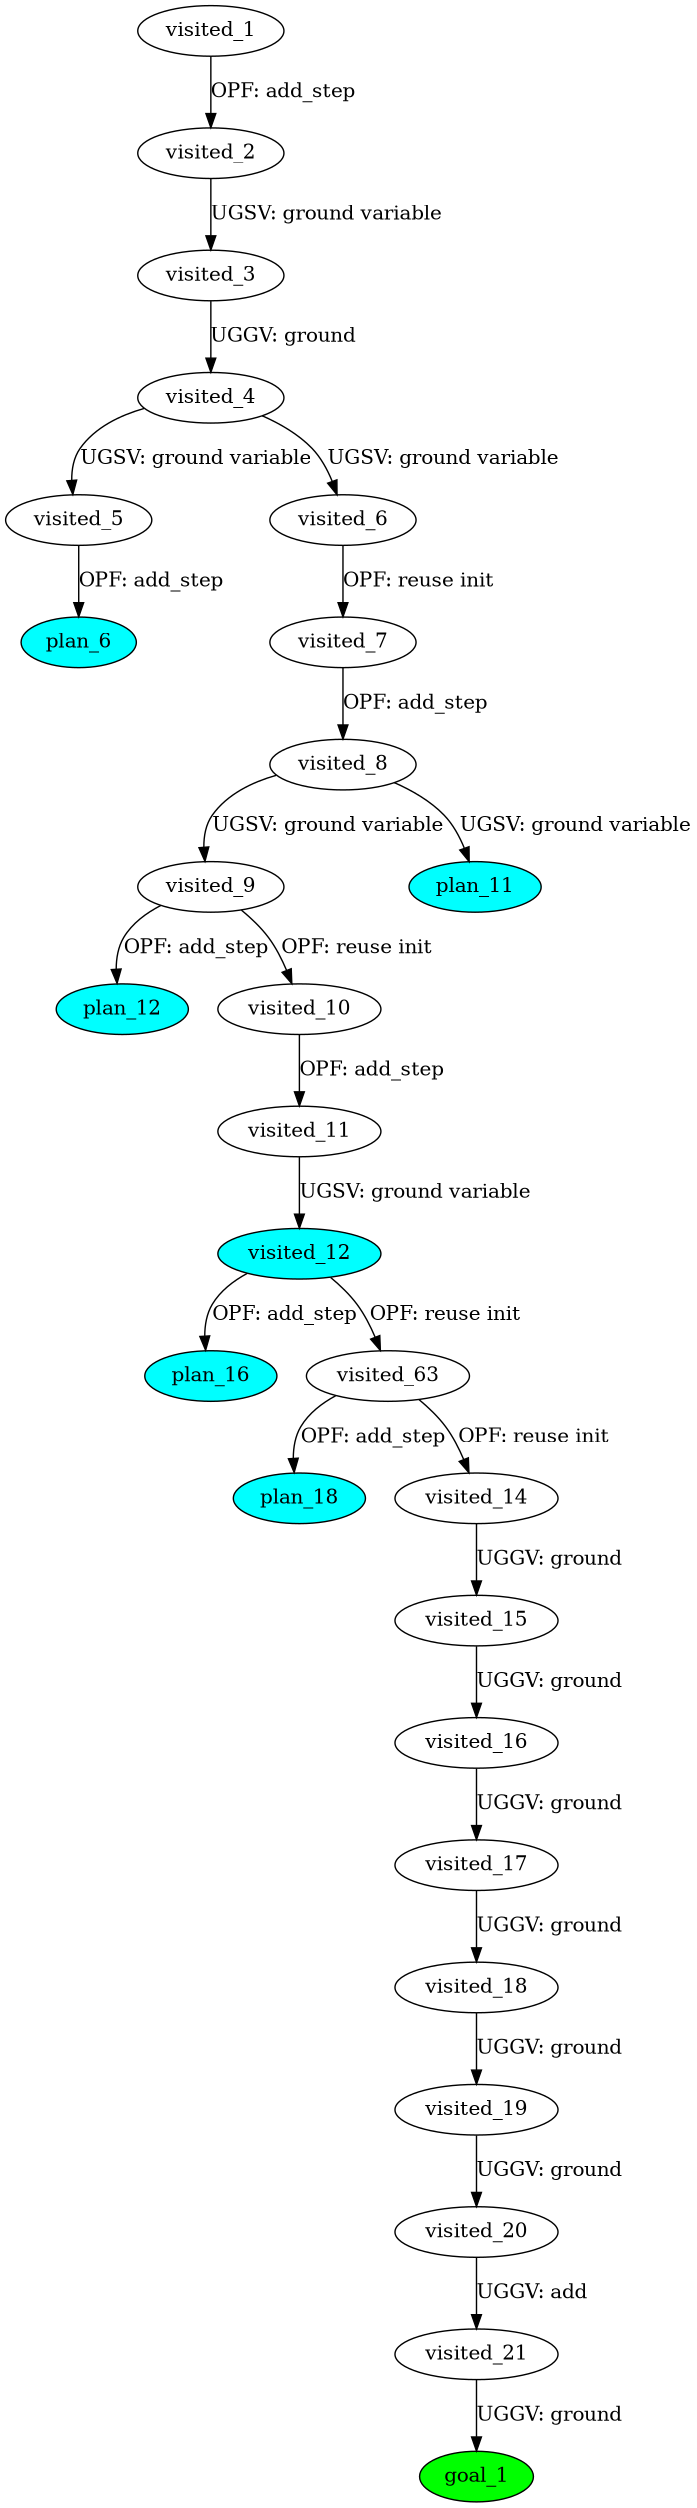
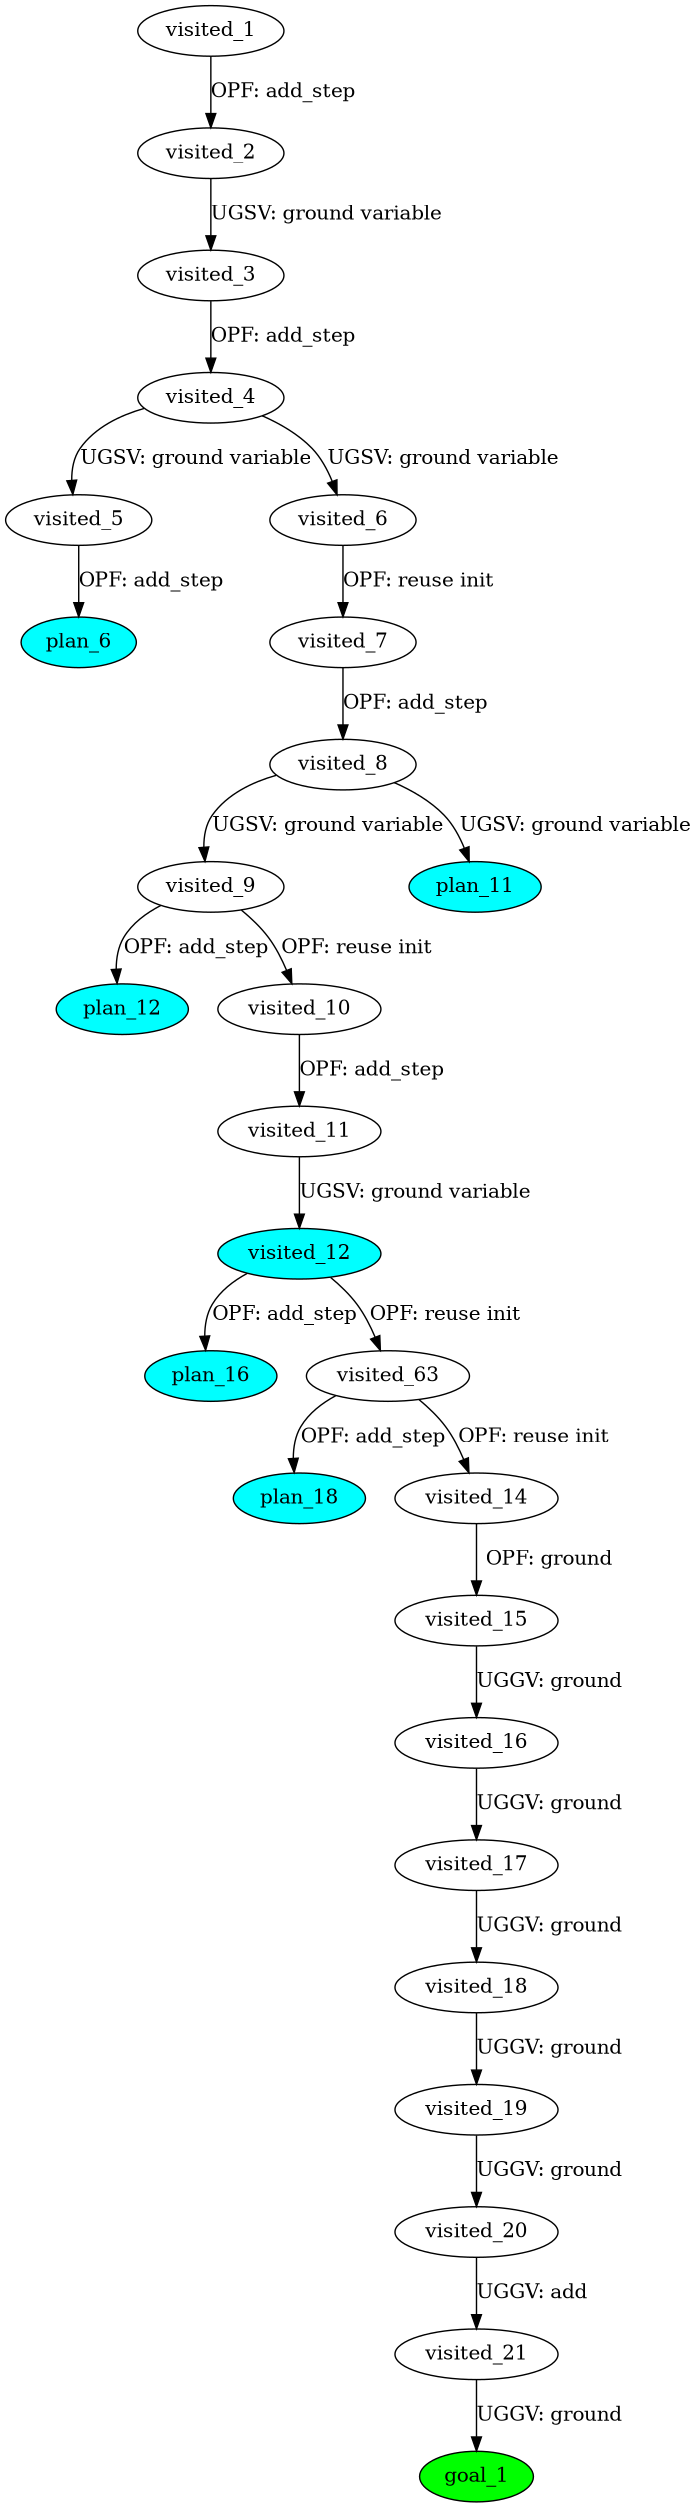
  digraph {
    node [fillcolor=white style=filled]
    n1 [label=visited_1]
    n2 [label=visited_2]
    n3 [label=visited_3]
    n4 [label=visited_4]
    n5 [label=visited_5]
    n6 [label=visited_6]
    n7 [fillcolor=cyan label=plan_6]
    n8 [label=visited_7]
    n9 [label=visited_8]
    n10 [label=visited_9]
    n11 [fillcolor=cyan label=plan_11]
    n12 [fillcolor=cyan label=plan_12]
    n13 [label=visited_10]
    n14 [label=visited_11]
    n15 [fillcolor=cyan label=visited_12]
    n16 [fillcolor=cyan label=plan_16]
    n17 [label=visited_63]
    n18 [fillcolor=cyan label=plan_18]
    n19 [label=visited_14]
    n20 [label=visited_15]
    n21 [label=visited_16]
    n22 [label=visited_17]
    n23 [label=visited_18]
    n24 [label=visited_19]
    n25 [label=visited_20]
    n26 [label=visited_21]
    n27 [fillcolor=green label=goal_1]
    n1 -> n2 [label="OPF: add_step"]
    n2 -> n3 [label="UGSV: ground variable"]
-   n3 -> n4 [label="UGGV: ground"]
+   n3 -> n4 [label="OPF: add_step"]
    n4 -> n5 [label="UGSV: ground variable"]
    n4 -> n6 [label="UGSV: ground variable"]
    n5 -> n7 [label="OPF: add_step"]
    n6 -> n8 [label="OPF: reuse init"]
    n8 -> n9 [label="OPF: add_step"]
    n9 -> n10 [label="UGSV: ground variable"]
    n9 -> n11 [label="UGSV: ground variable"]
    n10 -> n12 [label="OPF: add_step"]
    n10 -> n13 [label="OPF: reuse init"]
    n13 -> n14 [label="OPF: add_step"]
    n14 -> n15 [label="UGSV: ground variable"]
    n15 -> n16 [label="OPF: add_step"]
    n15 -> n17 [label="OPF: reuse init"]
    n17 -> n18 [label="OPF: add_step"]
    n17 -> n19 [label="OPF: reuse init"]
-   n19 -> n20 [label="UGGV: ground"]
+   n19 -> n20 [label="OPF: ground"]
    n20 -> n21 [label="UGGV: ground"]
    n21 -> n22 [label="UGGV: ground"]
    n22 -> n23 [label="UGGV: ground"]
    n23 -> n24 [label="UGGV: ground"]
    n24 -> n25 [label="UGGV: ground"]
    n25 -> n26 [label="UGGV: add"]
    n26 -> n27 [label="UGGV: ground"]
  }
